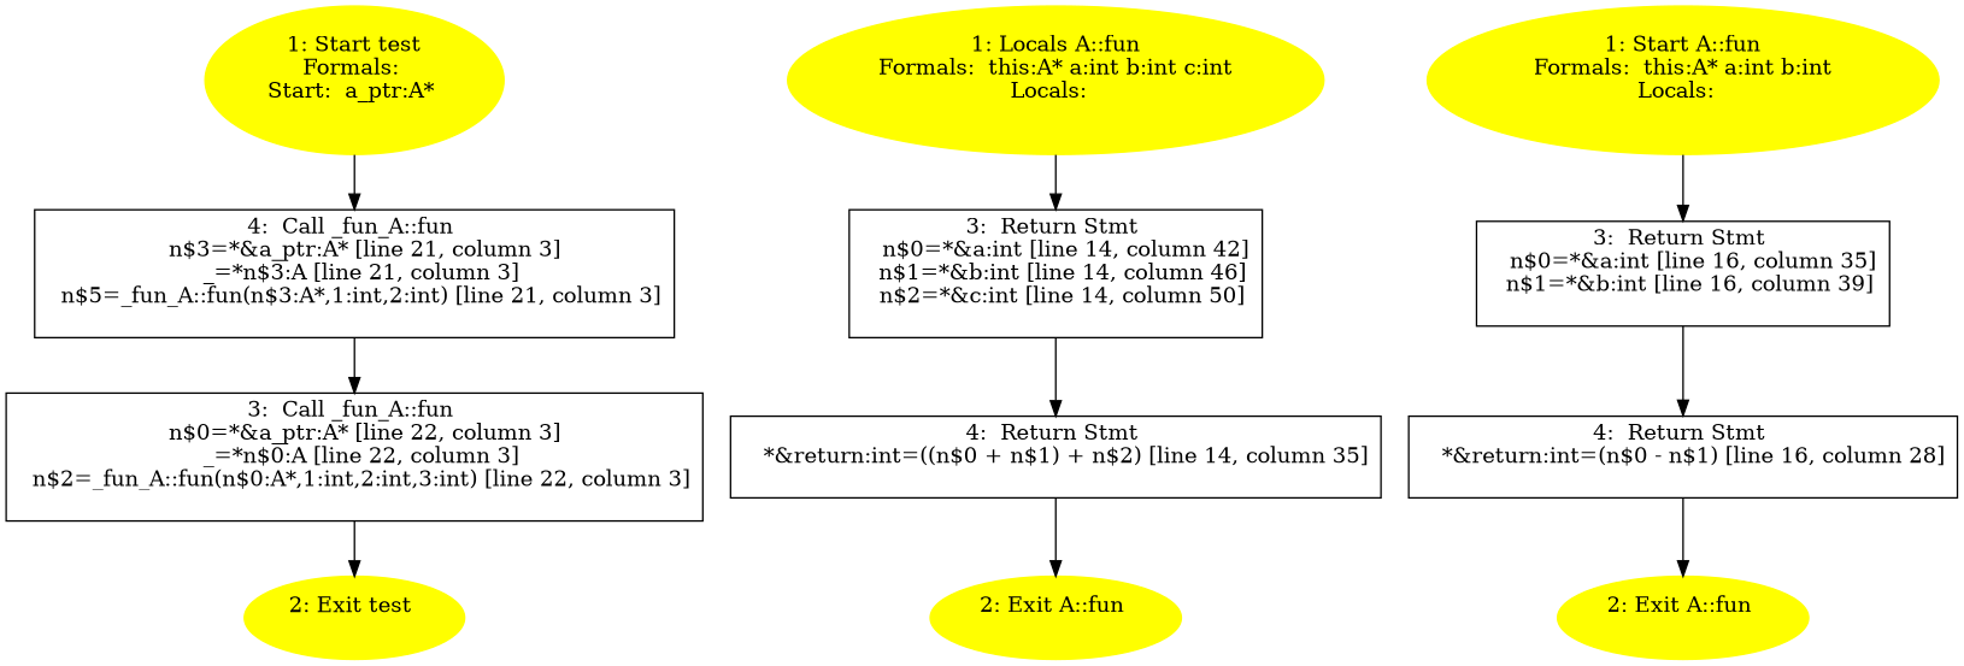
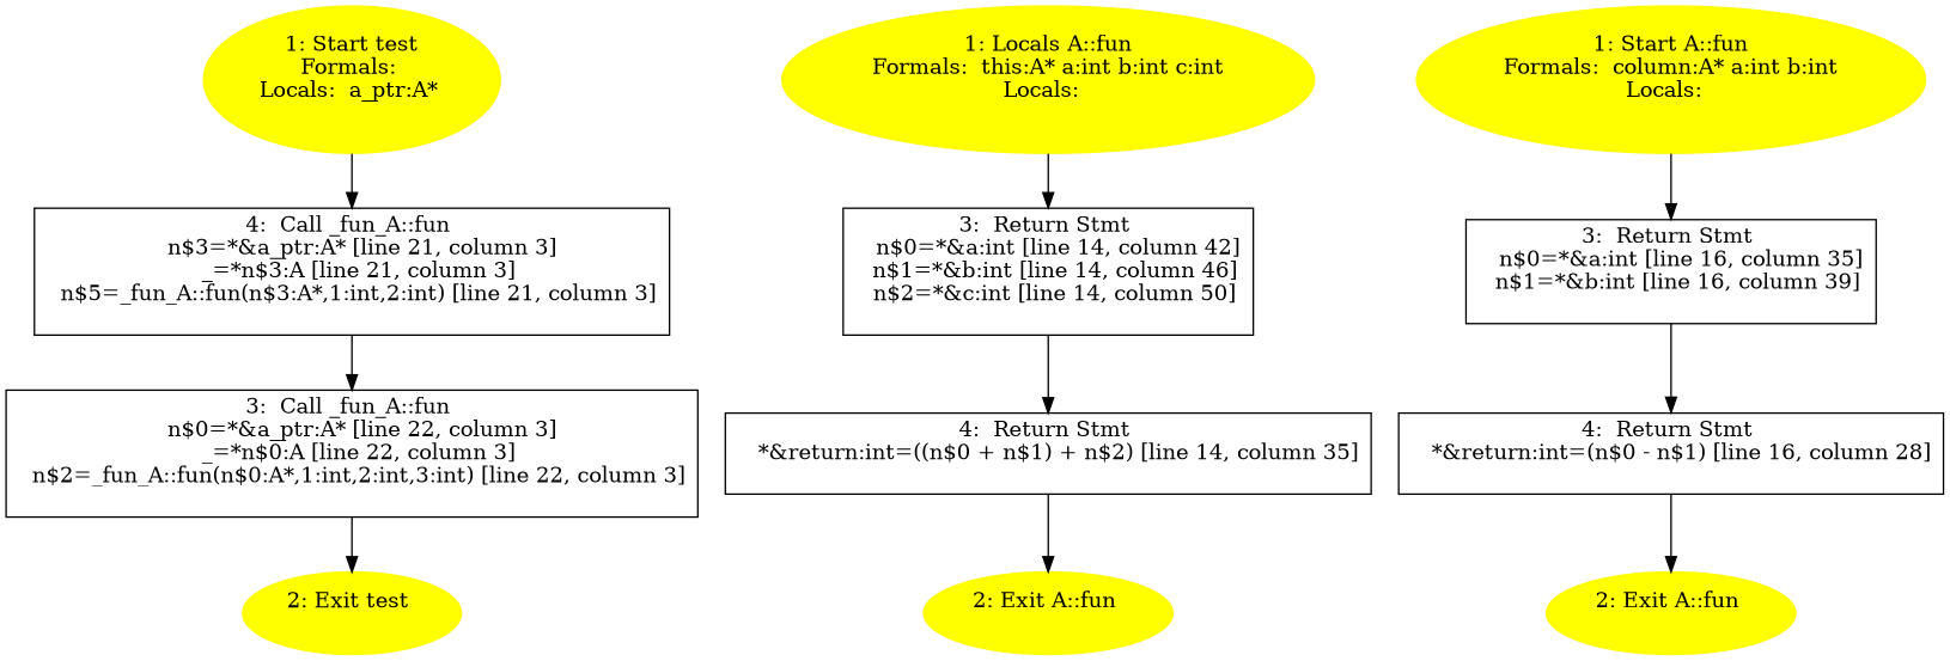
  digraph {
-   n1 [color=yellow label="1: Start test\nFormals: \nStart:  a_ptr:A* \n  " style=filled]
+   n1 [color=yellow label="1: Start test\nFormals: \nLocals:  a_ptr:A* \n  " style=filled]
    n2 [label="4:  Call _fun_A::fun \n   n$3=*&a_ptr:A* [line 21, column 3]\n  _=*n$3:A [line 21, column 3]\n  n$5=_fun_A::fun(n$3:A*,1:int,2:int) [line 21, column 3]\n " shape=box]
    n3 [label="3:  Call _fun_A::fun \n   n$0=*&a_ptr:A* [line 22, column 3]\n  _=*n$0:A [line 22, column 3]\n  n$2=_fun_A::fun(n$0:A*,1:int,2:int,3:int) [line 22, column 3]\n " shape=box]
    n4 [color=yellow label="2: Exit test \n  " style=filled]
    n5 [color=yellow label="1: Locals A::fun\nFormals:  this:A* a:int b:int c:int\nLocals:  \n  " style=filled]
    n6 [label="3:  Return Stmt \n   n$0=*&a:int [line 14, column 42]\n  n$1=*&b:int [line 14, column 46]\n  n$2=*&c:int [line 14, column 50]\n " shape=box]
    n7 [label="4:  Return Stmt \n   *&return:int=((n$0 + n$1) + n$2) [line 14, column 35]\n " shape=box]
    n8 [color=yellow label="2: Exit A::fun \n  " style=filled]
-   n9 [color=yellow label="1: Start A::fun\nFormals:  this:A* a:int b:int\nLocals:  \n  " style=filled]
+   n9 [color=yellow label="1: Start A::fun\nFormals:  column:A* a:int b:int\nLocals:  \n  " style=filled]
    n10 [label="3:  Return Stmt \n   n$0=*&a:int [line 16, column 35]\n  n$1=*&b:int [line 16, column 39]\n " shape=box]
    n11 [label="4:  Return Stmt \n   *&return:int=(n$0 - n$1) [line 16, column 28]\n " shape=box]
    n12 [color=yellow label="2: Exit A::fun \n  " style=filled]
    n1 -> n2
    n2 -> n3
    n3 -> n4
    n5 -> n6
    n6 -> n7
    n7 -> n8
    n9 -> n10
    n10 -> n11
    n11 -> n12
  }
